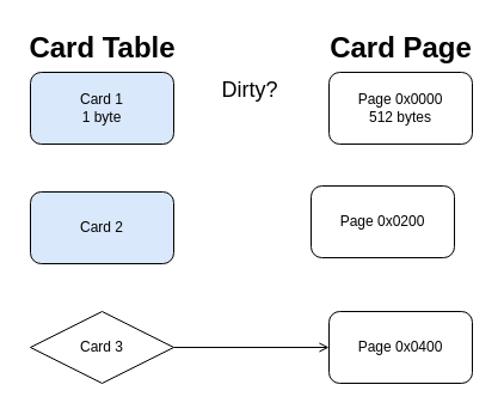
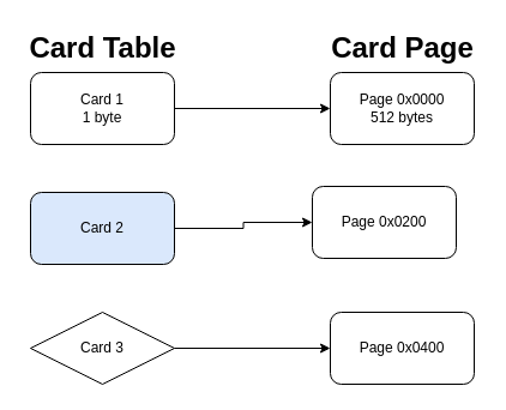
  <mxCell id="0" />
  <mxCell id="1" parent="0" />
- <mxCell id="3" value="Card 1&lt;div&gt;1 byte&lt;/div&gt;" style="rounded=1;whiteSpace=wrap;html=1;fillColor=#dae8fc;" vertex="1" parent="1"><mxGeometry x="25" y="60" width="120" height="60" as="geometry" /></mxCell>
+ <mxCell id="2" style="edgeStyle=orthogonalEdgeStyle;rounded=0;orthogonalLoop=1;jettySize=auto;html=1;exitX=1;exitY=0.5;exitDx=0;exitDy=0;entryX=0;entryY=0.5;entryDx=0;entryDy=0;" edge="1" parent="1" source="3" target="8"><mxGeometry relative="1" as="geometry" /></mxCell>
+ <mxCell id="3" value="Card 1&lt;div&gt;1 byte&lt;/div&gt;" style="rounded=1;whiteSpace=wrap;html=1;" vertex="1" parent="1"><mxGeometry x="25" y="60" width="120" height="60" as="geometry" /></mxCell>
+ <mxCell id="4" style="edgeStyle=orthogonalEdgeStyle;rounded=0;orthogonalLoop=1;jettySize=auto;html=1;exitX=1;exitY=0.5;exitDx=0;exitDy=0;entryX=0;entryY=0.5;entryDx=0;entryDy=0;" edge="1" parent="1" source="5" target="9"><mxGeometry relative="1" as="geometry" /></mxCell>
  <mxCell id="5" value="Card 2" style="rounded=1;whiteSpace=wrap;html=1;fillColor=#dae8fc;" vertex="1" parent="1"><mxGeometry x="25" y="160" width="120" height="60" as="geometry" /></mxCell>
- <mxCell id="6" style="edgeStyle=orthogonalEdgeStyle;rounded=0;orthogonalLoop=1;jettySize=auto;html=1;exitX=1;exitY=0.5;exitDx=0;exitDy=0;entryX=0;entryY=0.5;entryDx=0;entryDy=0;endArrow=open;" edge="1" parent="1" source="7" target="10"><mxGeometry relative="1" as="geometry" /></mxCell>
+ <mxCell id="6" style="edgeStyle=orthogonalEdgeStyle;rounded=0;orthogonalLoop=1;jettySize=auto;html=1;exitX=1;exitY=0.5;exitDx=0;exitDy=0;entryX=0;entryY=0.5;entryDx=0;entryDy=0;" edge="1" parent="1" source="7" target="10"><mxGeometry relative="1" as="geometry" /></mxCell>
  <mxCell id="7" value="Card 3" style="rhombus;whiteSpace=wrap;html=1;" vertex="1" parent="1"><mxGeometry x="25" y="260" width="120" height="60" as="geometry" /></mxCell>
  <mxCell id="8" value="Page 0x0000&lt;div&gt;512 bytes&lt;/div&gt;" style="rounded=1;whiteSpace=wrap;html=1;" vertex="1" parent="1"><mxGeometry x="275" y="60" width="120" height="60" as="geometry" /></mxCell>
  <mxCell id="9" value="Page 0x0200" style="rounded=1;whiteSpace=wrap;html=1;" vertex="1" parent="1"><mxGeometry x="260" y="155" width="120" height="60" as="geometry" /></mxCell>
  <mxCell id="10" value="Page 0x0400" style="rounded=1;whiteSpace=wrap;html=1;" vertex="1" parent="1"><mxGeometry x="275" y="260" width="120" height="60" as="geometry" /></mxCell>
- <mxCell id="11" value="&lt;font style=&quot;font-size: 18px;&quot;&gt;Dirty?&lt;/font&gt;" style="text;html=1;align=center;verticalAlign=middle;whiteSpace=wrap;rounded=0;" vertex="1" parent="1"><mxGeometry x="179" y="60" width="60" height="30" as="geometry" /></mxCell>
  <mxCell id="12" value="Card Page" style="text;strokeColor=none;fillColor=none;html=1;fontSize=24;fontStyle=1;verticalAlign=middle;align=center;" vertex="1" parent="1"><mxGeometry x="270" y="20" width="130" height="40" as="geometry" /></mxCell>
  <mxCell id="13" value="Card Table" style="text;strokeColor=none;fillColor=none;html=1;fontSize=24;fontStyle=1;verticalAlign=middle;align=center;" vertex="1" parent="1"><mxGeometry x="20" y="20" width="130" height="40" as="geometry" /></mxCell>
